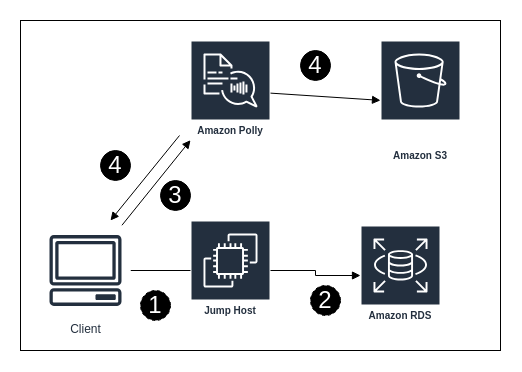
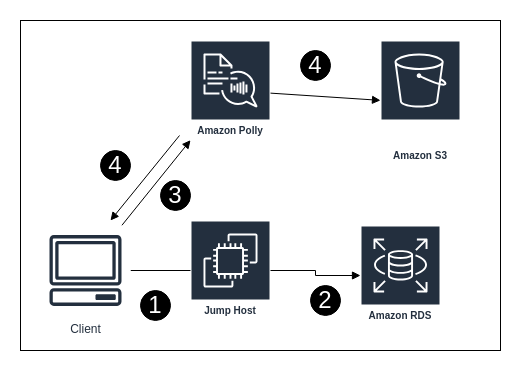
  <mxCell id="0" />
  <mxCell id="1" parent="0" />
  <mxCell id="2" value="" style="rounded=0;whiteSpace=wrap;html=1;fillColor=none;" vertex="1" parent="1"><mxGeometry x="20" y="20" width="480" height="330" as="geometry" /></mxCell>
  <mxCell id="3" value="Amazon Polly" style="sketch=0;outlineConnect=0;fontColor=#232F3E;gradientColor=none;strokeColor=#ffffff;fillColor=#232F3E;dashed=0;verticalLabelPosition=middle;verticalAlign=bottom;align=center;html=1;whiteSpace=wrap;fontSize=10;fontStyle=1;spacing=3;shape=mxgraph.aws4.productIcon;prIcon=mxgraph.aws4.polly;" vertex="1" parent="1"><mxGeometry x="190" y="40" width="80" height="100" as="geometry" /></mxCell>
  <mxCell id="4" value="Amazon S3" style="sketch=0;outlineConnect=0;fontColor=#232F3E;gradientColor=none;strokeColor=#ffffff;fillColor=#232F3E;dashed=0;verticalLabelPosition=middle;verticalAlign=bottom;align=center;html=1;whiteSpace=wrap;fontSize=10;fontStyle=1;spacing=3;shape=mxgraph.aws4.productIcon;prIcon=mxgraph.aws4.s3;" vertex="1" parent="1"><mxGeometry x="380" y="40" width="80" height="125" as="geometry" /></mxCell>
  <mxCell id="5" value="Jump Host" style="sketch=0;outlineConnect=0;fontColor=#232F3E;gradientColor=none;strokeColor=#ffffff;fillColor=#232F3E;dashed=0;verticalLabelPosition=middle;verticalAlign=bottom;align=center;html=1;whiteSpace=wrap;fontSize=10;fontStyle=1;spacing=3;shape=mxgraph.aws4.productIcon;prIcon=mxgraph.aws4.ec2;" vertex="1" parent="1"><mxGeometry x="190" y="220" width="80" height="100" as="geometry" /></mxCell>
  <mxCell id="6" value="" style="edgeStyle=orthogonalEdgeStyle;rounded=0;orthogonalLoop=1;jettySize=auto;html=1;endArrow=none;endFill=1;" edge="1" parent="1" source="8" target="5"><mxGeometry relative="1" as="geometry" /></mxCell>
  <mxCell id="7" style="rounded=0;orthogonalLoop=1;jettySize=auto;html=1;endArrow=block;endFill=1;" edge="1" parent="1" source="8" target="3"><mxGeometry relative="1" as="geometry"><mxPoint x="60" y="150" as="sourcePoint" /><mxPoint x="120" y="10" as="targetPoint" /></mxGeometry></mxCell>
  <mxCell id="8" value="Client" style="sketch=0;outlineConnect=0;fontColor=#232F3E;gradientColor=none;strokeColor=#232F3E;fillColor=#ffffff;dashed=0;verticalLabelPosition=bottom;verticalAlign=top;align=center;html=1;fontSize=12;fontStyle=0;aspect=fixed;shape=mxgraph.aws4.resourceIcon;resIcon=mxgraph.aws4.client;" vertex="1" parent="1"><mxGeometry x="40" y="225" width="90" height="90" as="geometry" /></mxCell>
  <mxCell id="9" value="Amazon RDS" style="sketch=0;outlineConnect=0;fontColor=#232F3E;gradientColor=none;strokeColor=#ffffff;fillColor=#232F3E;dashed=0;verticalLabelPosition=middle;verticalAlign=bottom;align=center;html=1;whiteSpace=wrap;fontSize=10;fontStyle=1;spacing=3;shape=mxgraph.aws4.productIcon;prIcon=mxgraph.aws4.rds;" vertex="1" parent="1"><mxGeometry x="360" y="225" width="80" height="100" as="geometry" /></mxCell>
  <mxCell id="10" value="" style="edgeStyle=orthogonalEdgeStyle;rounded=0;orthogonalLoop=1;jettySize=auto;html=1;endArrow=block;endFill=1;" edge="1" parent="1" source="5" target="9"><mxGeometry relative="1" as="geometry"><mxPoint x="280" y="269.5" as="sourcePoint" /><mxPoint x="340" y="269.5" as="targetPoint" /></mxGeometry></mxCell>
  <mxCell id="11" style="rounded=0;orthogonalLoop=1;jettySize=auto;html=1;endArrow=block;endFill=1;" edge="1" parent="1" source="3" target="4"><mxGeometry relative="1" as="geometry"><mxPoint x="131" y="235" as="sourcePoint" /><mxPoint x="200" y="150" as="targetPoint" /></mxGeometry></mxCell>
- <mxCell id="12" value="&lt;font style=&quot;font-size: 24px;&quot; color=&quot;#ffffff&quot;&gt;1&lt;/font&gt;" style="ellipse;whiteSpace=wrap;html=1;aspect=fixed;fillColor=#000000;dashed=1;" vertex="1" parent="1"><mxGeometry x="140" y="290" width="30" height="30" as="geometry" /></mxCell>
- <mxCell id="13" value="&lt;font style=&quot;font-size: 24px;&quot; color=&quot;#ffffff&quot;&gt;2&lt;/font&gt;" style="ellipse;whiteSpace=wrap;html=1;aspect=fixed;fillColor=#000000;dashed=1;" vertex="1" parent="1"><mxGeometry x="310" y="285" width="30" height="30" as="geometry" /></mxCell>
+ <mxCell id="12" value="&lt;font style=&quot;font-size: 24px;&quot; color=&quot;#ffffff&quot;&gt;1&lt;/font&gt;" style="ellipse;whiteSpace=wrap;html=1;aspect=fixed;fillColor=#000000;" vertex="1" parent="1"><mxGeometry x="140" y="290" width="30" height="30" as="geometry" /></mxCell>
+ <mxCell id="13" value="&lt;font style=&quot;font-size: 24px;&quot; color=&quot;#ffffff&quot;&gt;2&lt;/font&gt;" style="ellipse;whiteSpace=wrap;html=1;aspect=fixed;fillColor=#000000;" vertex="1" parent="1"><mxGeometry x="310" y="285" width="30" height="30" as="geometry" /></mxCell>
  <mxCell id="14" value="&lt;font style=&quot;font-size: 24px;&quot; color=&quot;#ffffff&quot;&gt;3&lt;/font&gt;" style="ellipse;whiteSpace=wrap;html=1;aspect=fixed;fillColor=#000000;" vertex="1" parent="1"><mxGeometry x="160" y="180" width="30" height="30" as="geometry" /></mxCell>
  <mxCell id="15" value="&lt;font style=&quot;font-size: 24px;&quot; color=&quot;#ffffff&quot;&gt;4&lt;/font&gt;" style="ellipse;whiteSpace=wrap;html=1;aspect=fixed;fillColor=#000000;" vertex="1" parent="1"><mxGeometry x="300" y="50" width="30" height="30" as="geometry" /></mxCell>
  <mxCell id="16" style="rounded=0;orthogonalLoop=1;jettySize=auto;html=1;endArrow=none;endFill=0;startArrow=block;startFill=1;" edge="1" parent="1"><mxGeometry relative="1" as="geometry"><mxPoint x="110" y="220" as="sourcePoint" /><mxPoint x="179" y="135" as="targetPoint" /></mxGeometry></mxCell>
  <mxCell id="17" value="&lt;font style=&quot;font-size: 24px;&quot; color=&quot;#ffffff&quot;&gt;4&lt;/font&gt;" style="ellipse;whiteSpace=wrap;html=1;aspect=fixed;fillColor=#000000;" vertex="1" parent="1"><mxGeometry x="100" y="150" width="30" height="30" as="geometry" /></mxCell>
